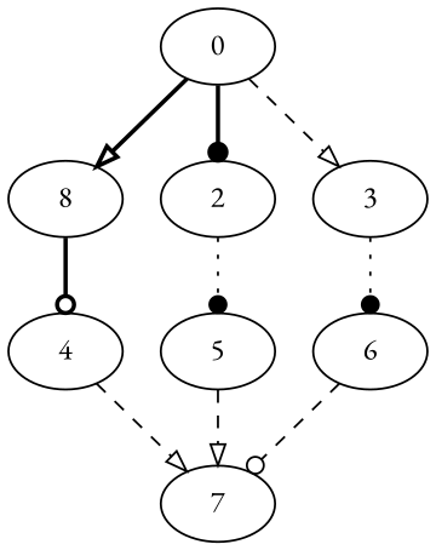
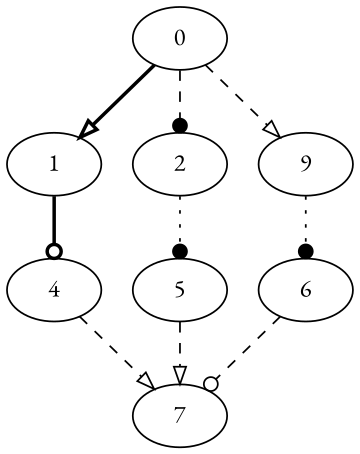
  digraph {
    fontname="EB Garamond"
    node [fontname="EB Garamond"]
    edge [arrowhead=onormal fontname="EB Garamond" heightLimit=10 primaryType=sideStreet secondaryType=none style=dashed village=exampleVillage weight=10]
    0
-   1 [label=8]
+   1
    2
-   3
+   3 [label=9]
    4
    5
    6
    7
    0 -> 1 [primaryType=mainStreet style=bold]
-   0 -> 2 [arrowhead=dot heightLimit=2 secondaryType=tunnel style=bold]
+   0 -> 2 [arrowhead=dot heightLimit=2 secondaryType=tunnel]
    0 -> 3 [heightLimit=2 secondaryType=tunnel]
    1 -> 4 [arrowhead=odot primaryType=mainStreet style=bold]
    2 -> 5 [arrowhead=dot style=dotted]
    3 -> 6 [arrowhead=dot primaryType=mainStreet style=dotted]
    4 -> 7
    5 -> 7 [heightLimit=2 secondaryType=tunnel]
    6 -> 7 [arrowhead=odot heightLimit=2 secondaryType=tunnel]
  }
